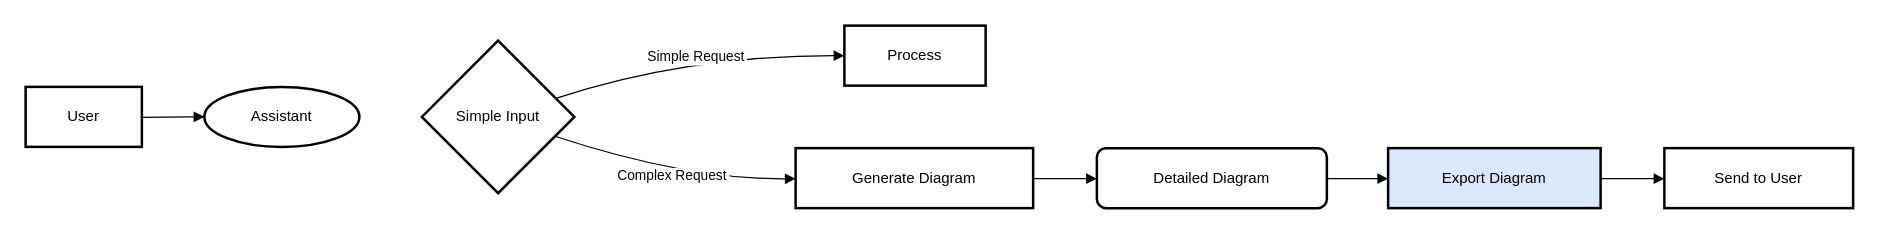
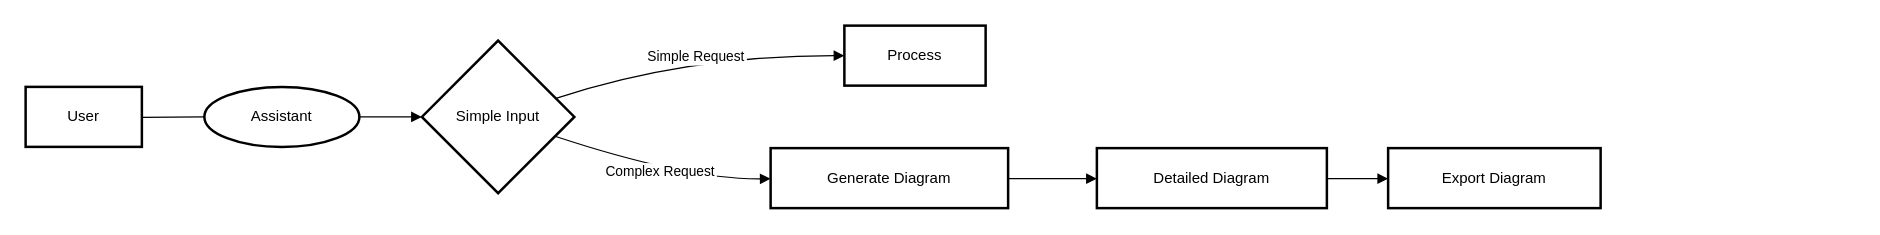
  <mxCell id="0" />
  <mxCell id="1" parent="0" />
  <mxCell id="2" value="User" style="whiteSpace=wrap;strokeWidth=2;" vertex="1" parent="1"><mxGeometry x="20" y="69" width="93" height="48" as="geometry" /></mxCell>
  <mxCell id="3" value="Assistant" style="ellipse;whiteSpace=wrap;strokeWidth=2;" vertex="1" parent="1"><mxGeometry x="163" y="69" width="124" height="48" as="geometry" /></mxCell>
  <mxCell id="4" value="Simple Input" style="rhombus;strokeWidth=2;whiteSpace=wrap;" vertex="1" parent="1"><mxGeometry x="337" y="32" width="122" height="122" as="geometry" /></mxCell>
  <mxCell id="5" value="Process" style="whiteSpace=wrap;strokeWidth=2;" vertex="1" parent="1"><mxGeometry x="675" y="20" width="113" height="48" as="geometry" /></mxCell>
- <mxCell id="6" value="Generate Diagram" style="whiteSpace=wrap;strokeWidth=2;" vertex="1" parent="1"><mxGeometry x="636" y="118" width="190" height="48" as="geometry" /></mxCell>
- <mxCell id="7" value="Detailed Diagram" style="whiteSpace=wrap;strokeWidth=2;rounded=1;" vertex="1" parent="1"><mxGeometry x="877" y="118" width="184" height="48" as="geometry" /></mxCell>
- <mxCell id="8" value="Export Diagram" style="whiteSpace=wrap;strokeWidth=2;fillColor=#dae8fc;" vertex="1" parent="1"><mxGeometry x="1110" y="118" width="170" height="48" as="geometry" /></mxCell>
- <mxCell id="9" value="Send to User" style="whiteSpace=wrap;strokeWidth=2;" vertex="1" parent="1"><mxGeometry x="1331" y="118" width="151" height="48" as="geometry" /></mxCell>
- <mxCell id="10" value="" style="curved=1;startArrow=none;endArrow=block;exitX=1;exitY=0.51;entryX=0;entryY=0.51;" edge="1" parent="1" source="2" target="3"><mxGeometry relative="1" as="geometry"><Array as="points" /></mxGeometry></mxCell>
+ <mxCell id="6" value="Generate Diagram" style="whiteSpace=wrap;strokeWidth=2;" vertex="1" parent="1"><mxGeometry x="616" y="118" width="190" height="48" as="geometry" /></mxCell>
+ <mxCell id="7" value="Detailed Diagram" style="whiteSpace=wrap;strokeWidth=2;" vertex="1" parent="1"><mxGeometry x="877" y="118" width="184" height="48" as="geometry" /></mxCell>
+ <mxCell id="8" value="Export Diagram" style="whiteSpace=wrap;strokeWidth=2;" vertex="1" parent="1"><mxGeometry x="1110" y="118" width="170" height="48" as="geometry" /></mxCell>
+ <mxCell id="10" value="" style="curved=1;startArrow=none;endArrow=none;exitX=1;exitY=0.51;entryX=0;entryY=0.51;" edge="1" parent="1" source="2" target="3"><mxGeometry relative="1" as="geometry"><Array as="points" /></mxGeometry></mxCell>
+ <mxCell id="11" value="" style="curved=1;startArrow=none;endArrow=block;exitX=1;exitY=0.51;entryX=0;entryY=0.5;" edge="1" parent="1" source="3" target="4"><mxGeometry relative="1" as="geometry"><Array as="points" /></mxGeometry></mxCell>
  <mxCell id="12" value="Simple Request" style="curved=1;startArrow=none;endArrow=block;exitX=1;exitY=0.34;entryX=0;entryY=0.5;" edge="1" parent="1" source="4" target="5"><mxGeometry relative="1" as="geometry"><Array as="points"><mxPoint x="548" y="44" /></Array></mxGeometry></mxCell>
  <mxCell id="13" value="Complex Request" style="curved=1;startArrow=none;endArrow=block;exitX=1;exitY=0.67;entryX=0;entryY=0.51;" edge="1" parent="1" source="4" target="6"><mxGeometry relative="1" as="geometry"><Array as="points"><mxPoint x="548" y="143" /></Array></mxGeometry></mxCell>
  <mxCell id="14" value="" style="curved=1;startArrow=none;endArrow=block;exitX=1;exitY=0.51;entryX=0;entryY=0.51;" edge="1" parent="1" source="6" target="7"><mxGeometry relative="1" as="geometry"><Array as="points" /></mxGeometry></mxCell>
  <mxCell id="15" value="" style="curved=1;startArrow=none;endArrow=block;exitX=1;exitY=0.51;entryX=0;entryY=0.51;" edge="1" parent="1" source="7" target="8"><mxGeometry relative="1" as="geometry"><Array as="points" /></mxGeometry></mxCell>
- <mxCell id="16" value="" style="curved=1;startArrow=none;endArrow=block;exitX=1;exitY=0.51;entryX=0;entryY=0.51;" edge="1" parent="1" source="8" target="9"><mxGeometry relative="1" as="geometry"><Array as="points" /></mxGeometry></mxCell>
